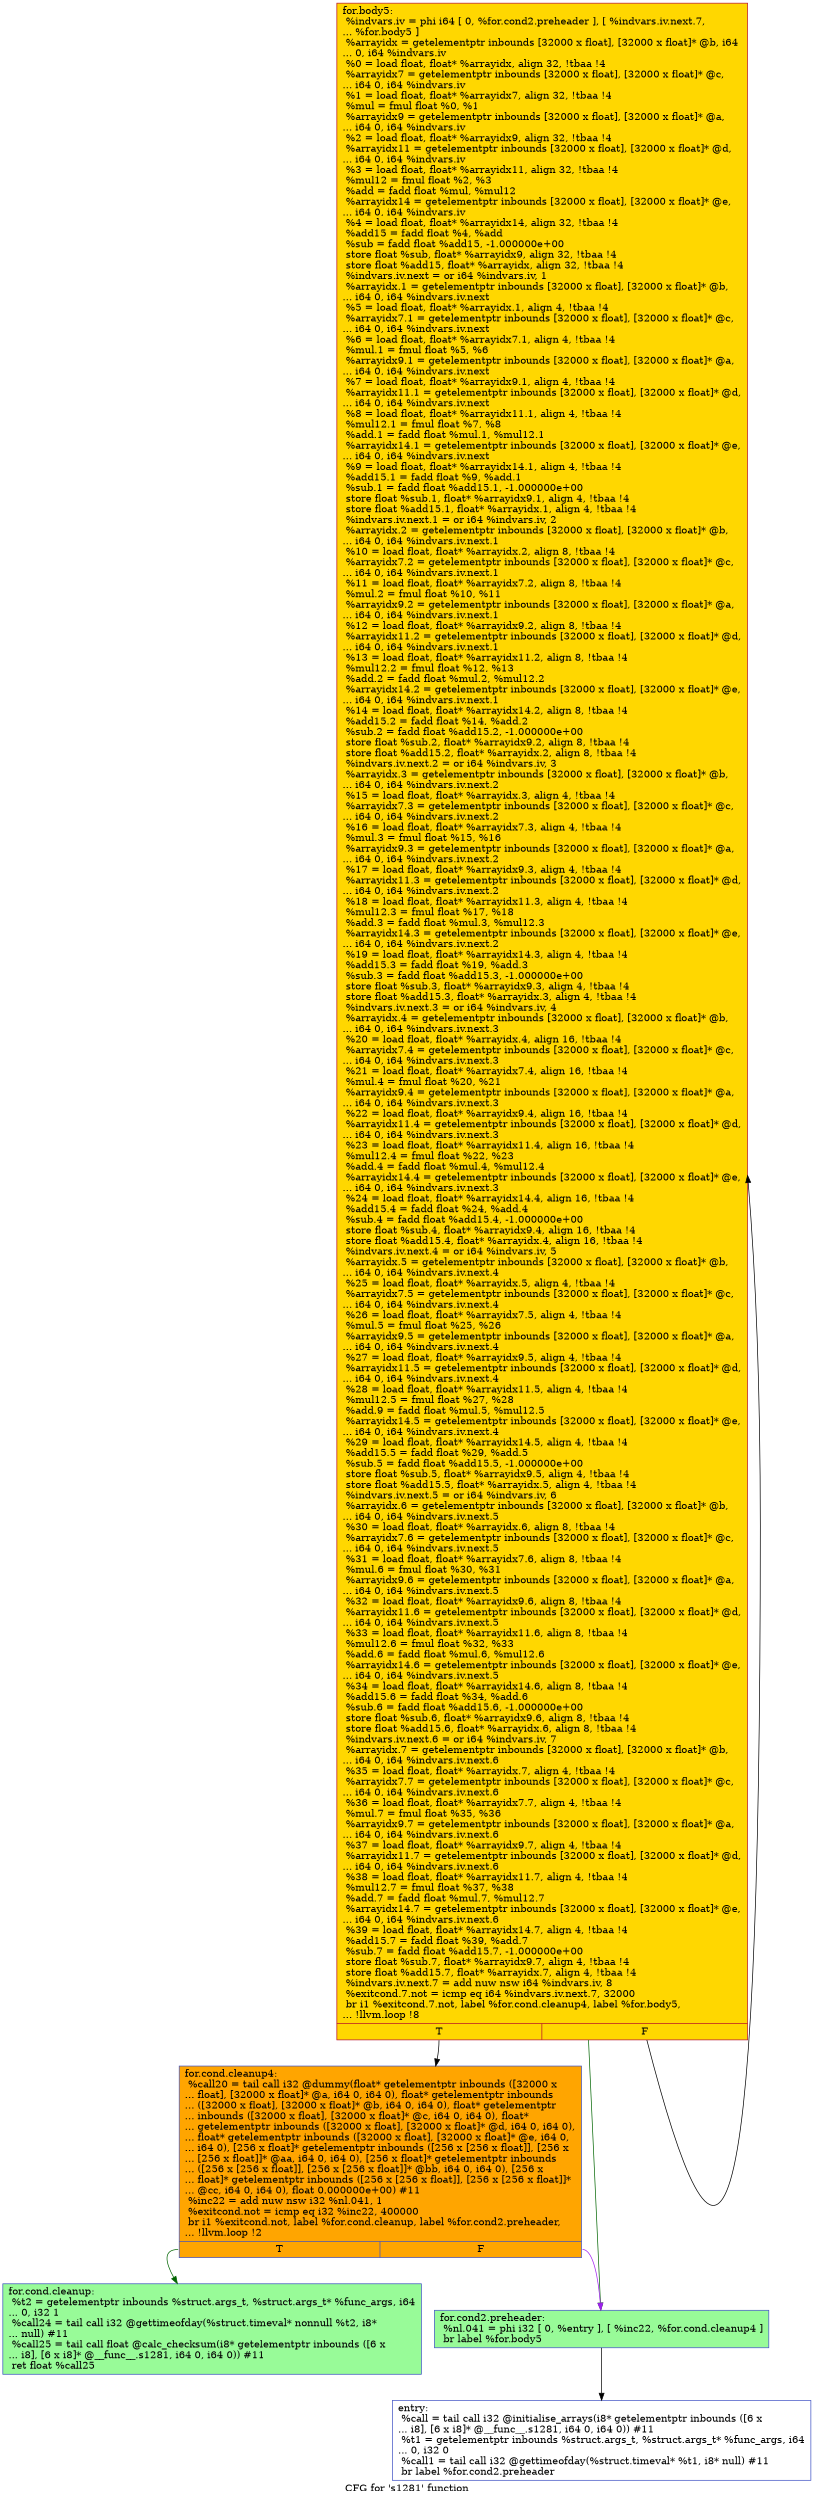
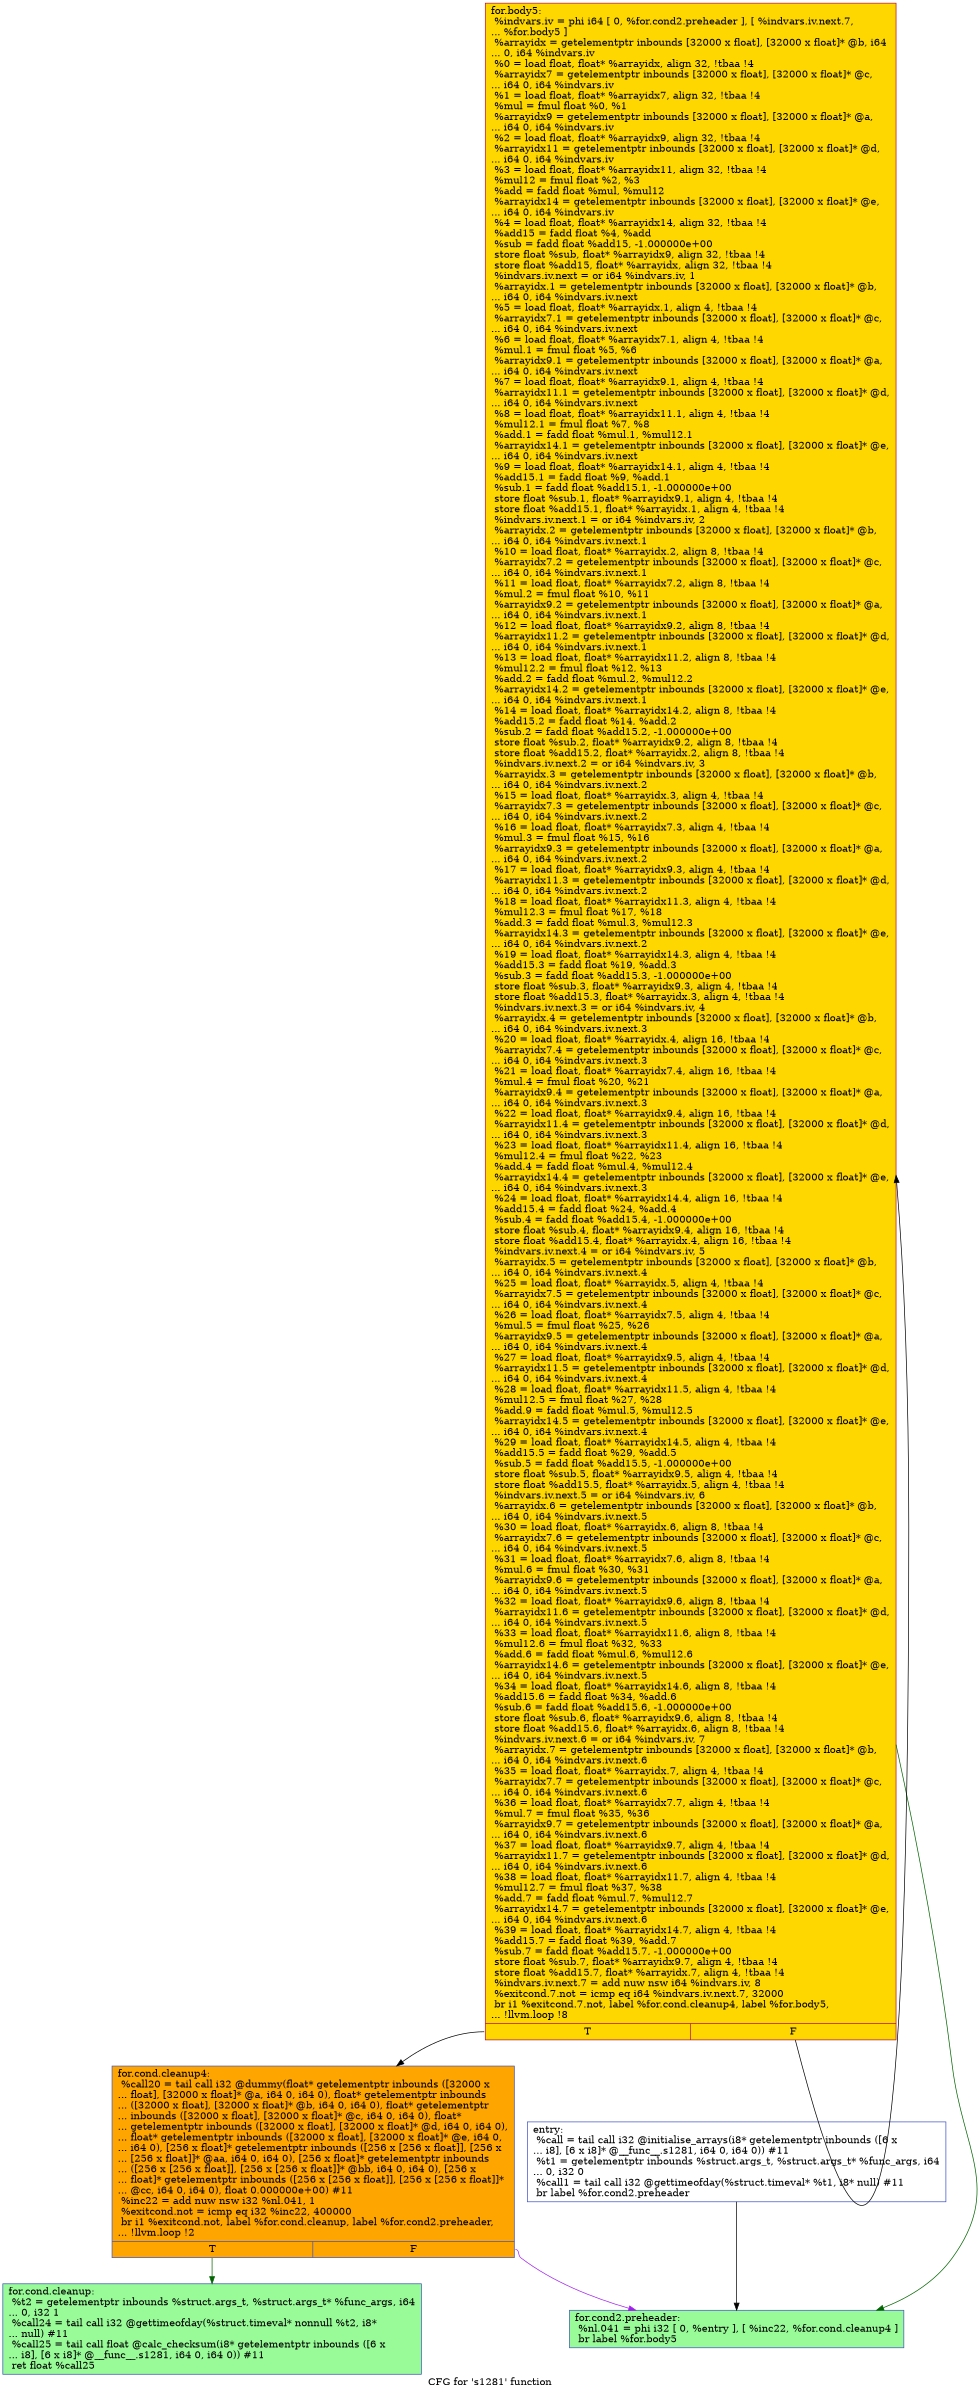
  digraph {
    label="CFG for 's1281' function"
    node [color="#3d50c3ff" fillcolor=palegreen shape=record style=filled]
    edge [color=black]
    n1 [fillcolor=white label="{entry:\l  %call = tail call i32 @initialise_arrays(i8* getelementptr inbounds ([6 x\l... i8], [6 x i8]* @__func__.s1281, i64 0, i64 0)) #11\l  %t1 = getelementptr inbounds %struct.args_t, %struct.args_t* %func_args, i64\l... 0, i32 0\l  %call1 = tail call i32 @gettimeofday(%struct.timeval* %t1, i8* null) #11\l  br label %for.cond2.preheader\l}"]
    n2 [label="{for.cond2.preheader:                              \l  %nl.041 = phi i32 [ 0, %entry ], [ %inc22, %for.cond.cleanup4 ]\l  br label %for.body5\l}"]
    n3 [color="#b70d28ff" fillcolor=gold label="{for.body5:                                        \l  %indvars.iv = phi i64 [ 0, %for.cond2.preheader ], [ %indvars.iv.next.7,\l... %for.body5 ]\l  %arrayidx = getelementptr inbounds [32000 x float], [32000 x float]* @b, i64\l... 0, i64 %indvars.iv\l  %0 = load float, float* %arrayidx, align 32, !tbaa !4\l  %arrayidx7 = getelementptr inbounds [32000 x float], [32000 x float]* @c,\l... i64 0, i64 %indvars.iv\l  %1 = load float, float* %arrayidx7, align 32, !tbaa !4\l  %mul = fmul float %0, %1\l  %arrayidx9 = getelementptr inbounds [32000 x float], [32000 x float]* @a,\l... i64 0, i64 %indvars.iv\l  %2 = load float, float* %arrayidx9, align 32, !tbaa !4\l  %arrayidx11 = getelementptr inbounds [32000 x float], [32000 x float]* @d,\l... i64 0, i64 %indvars.iv\l  %3 = load float, float* %arrayidx11, align 32, !tbaa !4\l  %mul12 = fmul float %2, %3\l  %add = fadd float %mul, %mul12\l  %arrayidx14 = getelementptr inbounds [32000 x float], [32000 x float]* @e,\l... i64 0, i64 %indvars.iv\l  %4 = load float, float* %arrayidx14, align 32, !tbaa !4\l  %add15 = fadd float %4, %add\l  %sub = fadd float %add15, -1.000000e+00\l  store float %sub, float* %arrayidx9, align 32, !tbaa !4\l  store float %add15, float* %arrayidx, align 32, !tbaa !4\l  %indvars.iv.next = or i64 %indvars.iv, 1\l  %arrayidx.1 = getelementptr inbounds [32000 x float], [32000 x float]* @b,\l... i64 0, i64 %indvars.iv.next\l  %5 = load float, float* %arrayidx.1, align 4, !tbaa !4\l  %arrayidx7.1 = getelementptr inbounds [32000 x float], [32000 x float]* @c,\l... i64 0, i64 %indvars.iv.next\l  %6 = load float, float* %arrayidx7.1, align 4, !tbaa !4\l  %mul.1 = fmul float %5, %6\l  %arrayidx9.1 = getelementptr inbounds [32000 x float], [32000 x float]* @a,\l... i64 0, i64 %indvars.iv.next\l  %7 = load float, float* %arrayidx9.1, align 4, !tbaa !4\l  %arrayidx11.1 = getelementptr inbounds [32000 x float], [32000 x float]* @d,\l... i64 0, i64 %indvars.iv.next\l  %8 = load float, float* %arrayidx11.1, align 4, !tbaa !4\l  %mul12.1 = fmul float %7, %8\l  %add.1 = fadd float %mul.1, %mul12.1\l  %arrayidx14.1 = getelementptr inbounds [32000 x float], [32000 x float]* @e,\l... i64 0, i64 %indvars.iv.next\l  %9 = load float, float* %arrayidx14.1, align 4, !tbaa !4\l  %add15.1 = fadd float %9, %add.1\l  %sub.1 = fadd float %add15.1, -1.000000e+00\l  store float %sub.1, float* %arrayidx9.1, align 4, !tbaa !4\l  store float %add15.1, float* %arrayidx.1, align 4, !tbaa !4\l  %indvars.iv.next.1 = or i64 %indvars.iv, 2\l  %arrayidx.2 = getelementptr inbounds [32000 x float], [32000 x float]* @b,\l... i64 0, i64 %indvars.iv.next.1\l  %10 = load float, float* %arrayidx.2, align 8, !tbaa !4\l  %arrayidx7.2 = getelementptr inbounds [32000 x float], [32000 x float]* @c,\l... i64 0, i64 %indvars.iv.next.1\l  %11 = load float, float* %arrayidx7.2, align 8, !tbaa !4\l  %mul.2 = fmul float %10, %11\l  %arrayidx9.2 = getelementptr inbounds [32000 x float], [32000 x float]* @a,\l... i64 0, i64 %indvars.iv.next.1\l  %12 = load float, float* %arrayidx9.2, align 8, !tbaa !4\l  %arrayidx11.2 = getelementptr inbounds [32000 x float], [32000 x float]* @d,\l... i64 0, i64 %indvars.iv.next.1\l  %13 = load float, float* %arrayidx11.2, align 8, !tbaa !4\l  %mul12.2 = fmul float %12, %13\l  %add.2 = fadd float %mul.2, %mul12.2\l  %arrayidx14.2 = getelementptr inbounds [32000 x float], [32000 x float]* @e,\l... i64 0, i64 %indvars.iv.next.1\l  %14 = load float, float* %arrayidx14.2, align 8, !tbaa !4\l  %add15.2 = fadd float %14, %add.2\l  %sub.2 = fadd float %add15.2, -1.000000e+00\l  store float %sub.2, float* %arrayidx9.2, align 8, !tbaa !4\l  store float %add15.2, float* %arrayidx.2, align 8, !tbaa !4\l  %indvars.iv.next.2 = or i64 %indvars.iv, 3\l  %arrayidx.3 = getelementptr inbounds [32000 x float], [32000 x float]* @b,\l... i64 0, i64 %indvars.iv.next.2\l  %15 = load float, float* %arrayidx.3, align 4, !tbaa !4\l  %arrayidx7.3 = getelementptr inbounds [32000 x float], [32000 x float]* @c,\l... i64 0, i64 %indvars.iv.next.2\l  %16 = load float, float* %arrayidx7.3, align 4, !tbaa !4\l  %mul.3 = fmul float %15, %16\l  %arrayidx9.3 = getelementptr inbounds [32000 x float], [32000 x float]* @a,\l... i64 0, i64 %indvars.iv.next.2\l  %17 = load float, float* %arrayidx9.3, align 4, !tbaa !4\l  %arrayidx11.3 = getelementptr inbounds [32000 x float], [32000 x float]* @d,\l... i64 0, i64 %indvars.iv.next.2\l  %18 = load float, float* %arrayidx11.3, align 4, !tbaa !4\l  %mul12.3 = fmul float %17, %18\l  %add.3 = fadd float %mul.3, %mul12.3\l  %arrayidx14.3 = getelementptr inbounds [32000 x float], [32000 x float]* @e,\l... i64 0, i64 %indvars.iv.next.2\l  %19 = load float, float* %arrayidx14.3, align 4, !tbaa !4\l  %add15.3 = fadd float %19, %add.3\l  %sub.3 = fadd float %add15.3, -1.000000e+00\l  store float %sub.3, float* %arrayidx9.3, align 4, !tbaa !4\l  store float %add15.3, float* %arrayidx.3, align 4, !tbaa !4\l  %indvars.iv.next.3 = or i64 %indvars.iv, 4\l  %arrayidx.4 = getelementptr inbounds [32000 x float], [32000 x float]* @b,\l... i64 0, i64 %indvars.iv.next.3\l  %20 = load float, float* %arrayidx.4, align 16, !tbaa !4\l  %arrayidx7.4 = getelementptr inbounds [32000 x float], [32000 x float]* @c,\l... i64 0, i64 %indvars.iv.next.3\l  %21 = load float, float* %arrayidx7.4, align 16, !tbaa !4\l  %mul.4 = fmul float %20, %21\l  %arrayidx9.4 = getelementptr inbounds [32000 x float], [32000 x float]* @a,\l... i64 0, i64 %indvars.iv.next.3\l  %22 = load float, float* %arrayidx9.4, align 16, !tbaa !4\l  %arrayidx11.4 = getelementptr inbounds [32000 x float], [32000 x float]* @d,\l... i64 0, i64 %indvars.iv.next.3\l  %23 = load float, float* %arrayidx11.4, align 16, !tbaa !4\l  %mul12.4 = fmul float %22, %23\l  %add.4 = fadd float %mul.4, %mul12.4\l  %arrayidx14.4 = getelementptr inbounds [32000 x float], [32000 x float]* @e,\l... i64 0, i64 %indvars.iv.next.3\l  %24 = load float, float* %arrayidx14.4, align 16, !tbaa !4\l  %add15.4 = fadd float %24, %add.4\l  %sub.4 = fadd float %add15.4, -1.000000e+00\l  store float %sub.4, float* %arrayidx9.4, align 16, !tbaa !4\l  store float %add15.4, float* %arrayidx.4, align 16, !tbaa !4\l  %indvars.iv.next.4 = or i64 %indvars.iv, 5\l  %arrayidx.5 = getelementptr inbounds [32000 x float], [32000 x float]* @b,\l... i64 0, i64 %indvars.iv.next.4\l  %25 = load float, float* %arrayidx.5, align 4, !tbaa !4\l  %arrayidx7.5 = getelementptr inbounds [32000 x float], [32000 x float]* @c,\l... i64 0, i64 %indvars.iv.next.4\l  %26 = load float, float* %arrayidx7.5, align 4, !tbaa !4\l  %mul.5 = fmul float %25, %26\l  %arrayidx9.5 = getelementptr inbounds [32000 x float], [32000 x float]* @a,\l... i64 0, i64 %indvars.iv.next.4\l  %27 = load float, float* %arrayidx9.5, align 4, !tbaa !4\l  %arrayidx11.5 = getelementptr inbounds [32000 x float], [32000 x float]* @d,\l... i64 0, i64 %indvars.iv.next.4\l  %28 = load float, float* %arrayidx11.5, align 4, !tbaa !4\l  %mul12.5 = fmul float %27, %28\l  %add.9 = fadd float %mul.5, %mul12.5\l  %arrayidx14.5 = getelementptr inbounds [32000 x float], [32000 x float]* @e,\l... i64 0, i64 %indvars.iv.next.4\l  %29 = load float, float* %arrayidx14.5, align 4, !tbaa !4\l  %add15.5 = fadd float %29, %add.5\l  %sub.5 = fadd float %add15.5, -1.000000e+00\l  store float %sub.5, float* %arrayidx9.5, align 4, !tbaa !4\l  store float %add15.5, float* %arrayidx.5, align 4, !tbaa !4\l  %indvars.iv.next.5 = or i64 %indvars.iv, 6\l  %arrayidx.6 = getelementptr inbounds [32000 x float], [32000 x float]* @b,\l... i64 0, i64 %indvars.iv.next.5\l  %30 = load float, float* %arrayidx.6, align 8, !tbaa !4\l  %arrayidx7.6 = getelementptr inbounds [32000 x float], [32000 x float]* @c,\l... i64 0, i64 %indvars.iv.next.5\l  %31 = load float, float* %arrayidx7.6, align 8, !tbaa !4\l  %mul.6 = fmul float %30, %31\l  %arrayidx9.6 = getelementptr inbounds [32000 x float], [32000 x float]* @a,\l... i64 0, i64 %indvars.iv.next.5\l  %32 = load float, float* %arrayidx9.6, align 8, !tbaa !4\l  %arrayidx11.6 = getelementptr inbounds [32000 x float], [32000 x float]* @d,\l... i64 0, i64 %indvars.iv.next.5\l  %33 = load float, float* %arrayidx11.6, align 8, !tbaa !4\l  %mul12.6 = fmul float %32, %33\l  %add.6 = fadd float %mul.6, %mul12.6\l  %arrayidx14.6 = getelementptr inbounds [32000 x float], [32000 x float]* @e,\l... i64 0, i64 %indvars.iv.next.5\l  %34 = load float, float* %arrayidx14.6, align 8, !tbaa !4\l  %add15.6 = fadd float %34, %add.6\l  %sub.6 = fadd float %add15.6, -1.000000e+00\l  store float %sub.6, float* %arrayidx9.6, align 8, !tbaa !4\l  store float %add15.6, float* %arrayidx.6, align 8, !tbaa !4\l  %indvars.iv.next.6 = or i64 %indvars.iv, 7\l  %arrayidx.7 = getelementptr inbounds [32000 x float], [32000 x float]* @b,\l... i64 0, i64 %indvars.iv.next.6\l  %35 = load float, float* %arrayidx.7, align 4, !tbaa !4\l  %arrayidx7.7 = getelementptr inbounds [32000 x float], [32000 x float]* @c,\l... i64 0, i64 %indvars.iv.next.6\l  %36 = load float, float* %arrayidx7.7, align 4, !tbaa !4\l  %mul.7 = fmul float %35, %36\l  %arrayidx9.7 = getelementptr inbounds [32000 x float], [32000 x float]* @a,\l... i64 0, i64 %indvars.iv.next.6\l  %37 = load float, float* %arrayidx9.7, align 4, !tbaa !4\l  %arrayidx11.7 = getelementptr inbounds [32000 x float], [32000 x float]* @d,\l... i64 0, i64 %indvars.iv.next.6\l  %38 = load float, float* %arrayidx11.7, align 4, !tbaa !4\l  %mul12.7 = fmul float %37, %38\l  %add.7 = fadd float %mul.7, %mul12.7\l  %arrayidx14.7 = getelementptr inbounds [32000 x float], [32000 x float]* @e,\l... i64 0, i64 %indvars.iv.next.6\l  %39 = load float, float* %arrayidx14.7, align 4, !tbaa !4\l  %add15.7 = fadd float %39, %add.7\l  %sub.7 = fadd float %add15.7, -1.000000e+00\l  store float %sub.7, float* %arrayidx9.7, align 4, !tbaa !4\l  store float %add15.7, float* %arrayidx.7, align 4, !tbaa !4\l  %indvars.iv.next.7 = add nuw nsw i64 %indvars.iv, 8\l  %exitcond.7.not = icmp eq i64 %indvars.iv.next.7, 32000\l  br i1 %exitcond.7.not, label %for.cond.cleanup4, label %for.body5,\l... !llvm.loop !8\l|{<s0>T|<s1>F}}"]
    n4 [fillcolor=orange label="{for.cond.cleanup4:                                \l  %call20 = tail call i32 @dummy(float* getelementptr inbounds ([32000 x\l... float], [32000 x float]* @a, i64 0, i64 0), float* getelementptr inbounds\l... ([32000 x float], [32000 x float]* @b, i64 0, i64 0), float* getelementptr\l... inbounds ([32000 x float], [32000 x float]* @c, i64 0, i64 0), float*\l... getelementptr inbounds ([32000 x float], [32000 x float]* @d, i64 0, i64 0),\l... float* getelementptr inbounds ([32000 x float], [32000 x float]* @e, i64 0,\l... i64 0), [256 x float]* getelementptr inbounds ([256 x [256 x float]], [256 x\l... [256 x float]]* @aa, i64 0, i64 0), [256 x float]* getelementptr inbounds\l... ([256 x [256 x float]], [256 x [256 x float]]* @bb, i64 0, i64 0), [256 x\l... float]* getelementptr inbounds ([256 x [256 x float]], [256 x [256 x float]]*\l... @cc, i64 0, i64 0), float 0.000000e+00) #11\l  %inc22 = add nuw nsw i32 %nl.041, 1\l  %exitcond.not = icmp eq i32 %inc22, 400000\l  br i1 %exitcond.not, label %for.cond.cleanup, label %for.cond2.preheader,\l... !llvm.loop !2\l|{<s0>T|<s1>F}}"]
    n5 [label="{for.cond.cleanup:                                 \l  %t2 = getelementptr inbounds %struct.args_t, %struct.args_t* %func_args, i64\l... 0, i32 1\l  %call24 = tail call i32 @gettimeofday(%struct.timeval* nonnull %t2, i8*\l... null) #11\l  %call25 = tail call float @calc_checksum(i8* getelementptr inbounds ([6 x\l... i8], [6 x i8]* @__func__.s1281, i64 0, i64 0)) #11\l  ret float %call25\l}"]
-   n2 -> n1
+   n1 -> n2
    n3 -> n2 [color=darkgreen]
    n3 -> n3 [tailport=s1]
    n3 -> n4 [tailport=s0]
    n4 -> n2 [color=purple tailport=s1]
    n4 -> n5 [color=darkgreen tailport=s0]
  }
